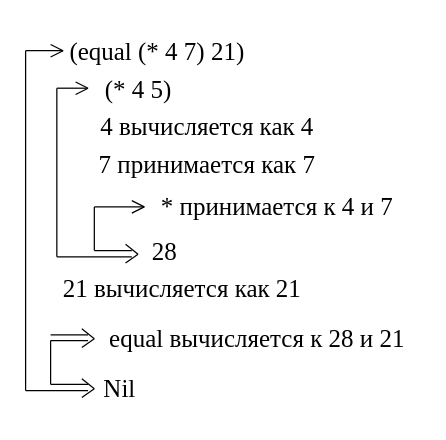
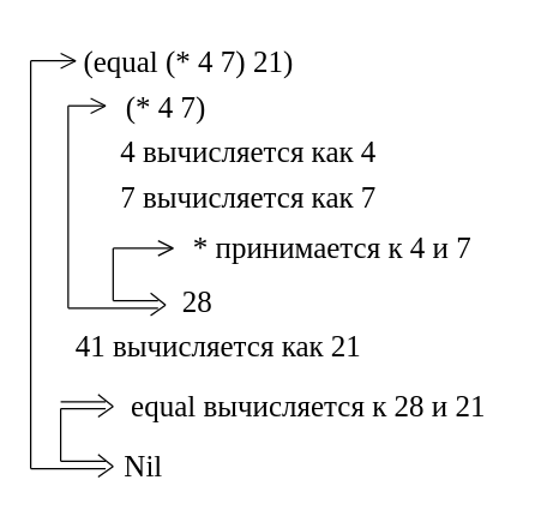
  <mxCell id="0" />
  <mxCell id="1" parent="0" />
  <mxCell id="2" value="" style="endArrow=none;html=1;rounded=0;fontFamily=Times New Roman;fontSize=20;" edge="1" parent="1"><mxGeometry width="50" height="50" relative="1" as="geometry"><mxPoint x="50" y="40" as="sourcePoint" /><mxPoint x="40" y="45" as="targetPoint" /></mxGeometry></mxCell>
  <mxCell id="3" value="" style="endArrow=none;html=1;rounded=0;" edge="1" parent="1"><mxGeometry width="50" height="50" relative="1" as="geometry"><mxPoint x="20" y="312" as="sourcePoint" /><mxPoint x="20" y="40" as="targetPoint" /></mxGeometry></mxCell>
  <mxCell id="4" value="&lt;font face=&quot;Times New Roman&quot; style=&quot;font-size: 20px;&quot;&gt;(equal (* 4 7) 21)&lt;/font&gt;" style="text;html=1;align=center;verticalAlign=middle;resizable=0;points=[];autosize=1;strokeColor=none;fillColor=none;" vertex="1" parent="1"><mxGeometry x="45" y="20" width="160" height="40" as="geometry" /></mxCell>
  <mxCell id="5" value="4 вычисляется как 4" style="text;html=1;align=center;verticalAlign=middle;resizable=0;points=[];autosize=1;strokeColor=none;fillColor=none;fontSize=20;fontFamily=Times New Roman;" vertex="1" parent="1"><mxGeometry x="70" y="80" width="190" height="40" as="geometry" /></mxCell>
  <mxCell id="6" value="28" style="text;html=1;align=center;verticalAlign=middle;resizable=0;points=[];autosize=1;strokeColor=none;fillColor=none;fontSize=20;fontFamily=Times New Roman;" vertex="1" parent="1"><mxGeometry x="111" y="180" width="40" height="40" as="geometry" /></mxCell>
  <mxCell id="7" value="Nil" style="text;html=1;align=center;verticalAlign=middle;resizable=0;points=[];autosize=1;strokeColor=none;fillColor=none;fontSize=20;fontFamily=Times New Roman;" vertex="1" parent="1"><mxGeometry x="70" y="290" width="50" height="40" as="geometry" /></mxCell>
- <mxCell id="8" value="7 принимается как 7" style="text;html=1;align=center;verticalAlign=middle;resizable=0;points=[];autosize=1;strokeColor=none;fillColor=none;fontSize=20;fontFamily=Times New Roman;" vertex="1" parent="1"><mxGeometry x="70" y="110" width="190" height="40" as="geometry" /></mxCell>
- <mxCell id="9" value="(* 4 5)" style="text;html=1;align=center;verticalAlign=middle;resizable=0;points=[];autosize=1;strokeColor=none;fillColor=none;fontSize=20;fontFamily=Times New Roman;" vertex="1" parent="1"><mxGeometry x="70" y="50" width="80" height="40" as="geometry" /></mxCell>
+ <mxCell id="8" value="7 вычисляется как 7" style="text;html=1;align=center;verticalAlign=middle;resizable=0;points=[];autosize=1;strokeColor=none;fillColor=none;fontSize=20;fontFamily=Times New Roman;" vertex="1" parent="1"><mxGeometry x="70" y="110" width="190" height="40" as="geometry" /></mxCell>
+ <mxCell id="9" value="(* 4 7)" style="text;html=1;align=center;verticalAlign=middle;resizable=0;points=[];autosize=1;strokeColor=none;fillColor=none;fontSize=20;fontFamily=Times New Roman;" vertex="1" parent="1"><mxGeometry x="70" y="50" width="80" height="40" as="geometry" /></mxCell>
  <mxCell id="10" value="* принимается к 4 и 7" style="text;html=1;align=center;verticalAlign=middle;resizable=0;points=[];autosize=1;strokeColor=none;fillColor=none;fontSize=20;fontFamily=Times New Roman;" vertex="1" parent="1"><mxGeometry x="116" y="144" width="210" height="40" as="geometry" /></mxCell>
  <mxCell id="11" value="equal вычисляется к 28 и 21" style="text;html=1;align=center;verticalAlign=middle;resizable=0;points=[];autosize=1;strokeColor=none;fillColor=none;fontSize=20;fontFamily=Times New Roman;" vertex="1" parent="1"><mxGeometry x="75" y="250" width="260" height="40" as="geometry" /></mxCell>
  <mxCell id="12" value="" style="endArrow=none;html=1;rounded=0;fontFamily=Times New Roman;fontSize=20;" edge="1" parent="1"><mxGeometry width="50" height="50" relative="1" as="geometry"><mxPoint x="45" y="205" as="sourcePoint" /><mxPoint x="45" y="70" as="targetPoint" /></mxGeometry></mxCell>
  <mxCell id="13" value="" style="endArrow=none;html=1;rounded=0;fontFamily=Times New Roman;fontSize=20;" edge="1" parent="1"><mxGeometry width="50" height="50" relative="1" as="geometry"><mxPoint x="75" y="200" as="sourcePoint" /><mxPoint x="75" y="165" as="targetPoint" /></mxGeometry></mxCell>
  <mxCell id="14" value="" style="endArrow=none;html=1;rounded=0;fontFamily=Times New Roman;fontSize=20;" edge="1" parent="1"><mxGeometry width="50" height="50" relative="1" as="geometry"><mxPoint x="75" y="200" as="sourcePoint" /><mxPoint x="105" y="200" as="targetPoint" /></mxGeometry></mxCell>
  <mxCell id="15" value="" style="endArrow=none;html=1;rounded=0;fontFamily=Times New Roman;fontSize=20;" edge="1" parent="1"><mxGeometry width="50" height="50" relative="1" as="geometry"><mxPoint x="45" y="205" as="sourcePoint" /><mxPoint x="105" y="205" as="targetPoint" /></mxGeometry></mxCell>
  <mxCell id="16" value="" style="endArrow=none;html=1;rounded=0;fontFamily=Times New Roman;fontSize=20;" edge="1" parent="1"><mxGeometry width="50" height="50" relative="1" as="geometry"><mxPoint x="20" y="40" as="sourcePoint" /><mxPoint x="50" y="40" as="targetPoint" /></mxGeometry></mxCell>
  <mxCell id="17" value="" style="endArrow=none;html=1;rounded=0;fontFamily=Times New Roman;fontSize=20;" edge="1" parent="1"><mxGeometry width="50" height="50" relative="1" as="geometry"><mxPoint x="40" y="35" as="sourcePoint" /><mxPoint x="50" y="40" as="targetPoint" /></mxGeometry></mxCell>
  <mxCell id="18" value="" style="endArrow=none;html=1;rounded=0;fontFamily=Times New Roman;fontSize=20;" edge="1" parent="1"><mxGeometry width="50" height="50" relative="1" as="geometry"><mxPoint x="70" y="70" as="sourcePoint" /><mxPoint x="60" y="75" as="targetPoint" /></mxGeometry></mxCell>
  <mxCell id="19" value="" style="endArrow=none;html=1;rounded=0;fontFamily=Times New Roman;fontSize=20;" edge="1" parent="1"><mxGeometry width="50" height="50" relative="1" as="geometry"><mxPoint x="60" y="65" as="sourcePoint" /><mxPoint x="70" y="70" as="targetPoint" /></mxGeometry></mxCell>
  <mxCell id="20" value="" style="endArrow=none;html=1;rounded=0;fontFamily=Times New Roman;fontSize=20;" edge="1" parent="1"><mxGeometry width="50" height="50" relative="1" as="geometry"><mxPoint x="45" y="70" as="sourcePoint" /><mxPoint x="69" y="70" as="targetPoint" /></mxGeometry></mxCell>
  <mxCell id="21" value="" style="endArrow=none;html=1;rounded=0;fontFamily=Times New Roman;fontSize=20;" edge="1" parent="1"><mxGeometry width="50" height="50" relative="1" as="geometry"><mxPoint x="115" y="165" as="sourcePoint" /><mxPoint x="105" y="170" as="targetPoint" /></mxGeometry></mxCell>
  <mxCell id="22" value="" style="endArrow=none;html=1;rounded=0;fontFamily=Times New Roman;fontSize=20;" edge="1" parent="1"><mxGeometry width="50" height="50" relative="1" as="geometry"><mxPoint x="105" y="160" as="sourcePoint" /><mxPoint x="115" y="165" as="targetPoint" /></mxGeometry></mxCell>
  <mxCell id="23" value="" style="endArrow=none;html=1;rounded=0;fontFamily=Times New Roman;fontSize=20;" edge="1" parent="1"><mxGeometry width="50" height="50" relative="1" as="geometry"><mxPoint x="75" y="165" as="sourcePoint" /><mxPoint x="115" y="165" as="targetPoint" /></mxGeometry></mxCell>
  <mxCell id="24" value="" style="endArrow=none;html=1;rounded=0;fontFamily=Times New Roman;fontSize=20;" edge="1" parent="1"><mxGeometry width="50" height="50" relative="1" as="geometry"><mxPoint x="110" y="203" as="sourcePoint" /><mxPoint x="100" y="210" as="targetPoint" /></mxGeometry></mxCell>
  <mxCell id="25" value="" style="endArrow=none;html=1;rounded=0;fontFamily=Times New Roman;fontSize=20;" edge="1" parent="1"><mxGeometry width="50" height="50" relative="1" as="geometry"><mxPoint x="100" y="195" as="sourcePoint" /><mxPoint x="110" y="203" as="targetPoint" /></mxGeometry></mxCell>
  <mxCell id="26" value="" style="endArrow=none;html=1;rounded=0;fontFamily=Times New Roman;fontSize=20;" edge="1" parent="1"><mxGeometry width="50" height="50" relative="1" as="geometry"><mxPoint x="40" y="267.5" as="sourcePoint" /><mxPoint x="70" y="267.5" as="targetPoint" /></mxGeometry></mxCell>
  <mxCell id="27" value="" style="endArrow=none;html=1;rounded=0;fontFamily=Times New Roman;fontSize=20;" edge="1" parent="1"><mxGeometry width="50" height="50" relative="1" as="geometry"><mxPoint x="40" y="272" as="sourcePoint" /><mxPoint x="70" y="272" as="targetPoint" /></mxGeometry></mxCell>
  <mxCell id="28" value="" style="endArrow=none;html=1;rounded=0;fontFamily=Times New Roman;fontSize=20;" edge="1" parent="1"><mxGeometry width="50" height="50" relative="1" as="geometry"><mxPoint x="75" y="270.5" as="sourcePoint" /><mxPoint x="65" y="277.5" as="targetPoint" /></mxGeometry></mxCell>
  <mxCell id="29" value="" style="endArrow=none;html=1;rounded=0;fontFamily=Times New Roman;fontSize=20;" edge="1" parent="1"><mxGeometry width="50" height="50" relative="1" as="geometry"><mxPoint x="65" y="262.5" as="sourcePoint" /><mxPoint x="75" y="270.5" as="targetPoint" /></mxGeometry></mxCell>
  <mxCell id="30" value="" style="endArrow=none;html=1;rounded=0;fontFamily=Times New Roman;fontSize=20;" edge="1" parent="1"><mxGeometry width="50" height="50" relative="1" as="geometry"><mxPoint x="40" y="307" as="sourcePoint" /><mxPoint x="40" y="272" as="targetPoint" /></mxGeometry></mxCell>
  <mxCell id="31" value="" style="endArrow=none;html=1;rounded=0;fontFamily=Times New Roman;fontSize=20;" edge="1" parent="1"><mxGeometry width="50" height="50" relative="1" as="geometry"><mxPoint x="40" y="307" as="sourcePoint" /><mxPoint x="70" y="307" as="targetPoint" /></mxGeometry></mxCell>
  <mxCell id="32" value="" style="endArrow=none;html=1;rounded=0;fontFamily=Times New Roman;fontSize=20;" edge="1" parent="1"><mxGeometry width="50" height="50" relative="1" as="geometry"><mxPoint x="20" y="312" as="sourcePoint" /><mxPoint x="70" y="312" as="targetPoint" /></mxGeometry></mxCell>
  <mxCell id="33" value="" style="endArrow=none;html=1;rounded=0;fontFamily=Times New Roman;fontSize=20;" edge="1" parent="1"><mxGeometry width="50" height="50" relative="1" as="geometry"><mxPoint x="75" y="310.5" as="sourcePoint" /><mxPoint x="65" y="317.5" as="targetPoint" /></mxGeometry></mxCell>
  <mxCell id="34" value="" style="endArrow=none;html=1;rounded=0;fontFamily=Times New Roman;fontSize=20;" edge="1" parent="1"><mxGeometry width="50" height="50" relative="1" as="geometry"><mxPoint x="65" y="302.5" as="sourcePoint" /><mxPoint x="75" y="310.5" as="targetPoint" /></mxGeometry></mxCell>
- <mxCell id="35" value="21 вычисляется как 21" style="text;html=1;align=center;verticalAlign=middle;resizable=0;points=[];autosize=1;strokeColor=none;fillColor=none;fontSize=20;fontFamily=Times New Roman;" vertex="1" parent="1"><mxGeometry x="40" y="210" width="210" height="40" as="geometry" /></mxCell>
+ <mxCell id="35" value="41 вычисляется как 21" style="text;html=1;align=center;verticalAlign=middle;resizable=0;points=[];autosize=1;strokeColor=none;fillColor=none;fontSize=20;fontFamily=Times New Roman;" vertex="1" parent="1"><mxGeometry x="40" y="210" width="210" height="40" as="geometry" /></mxCell>
